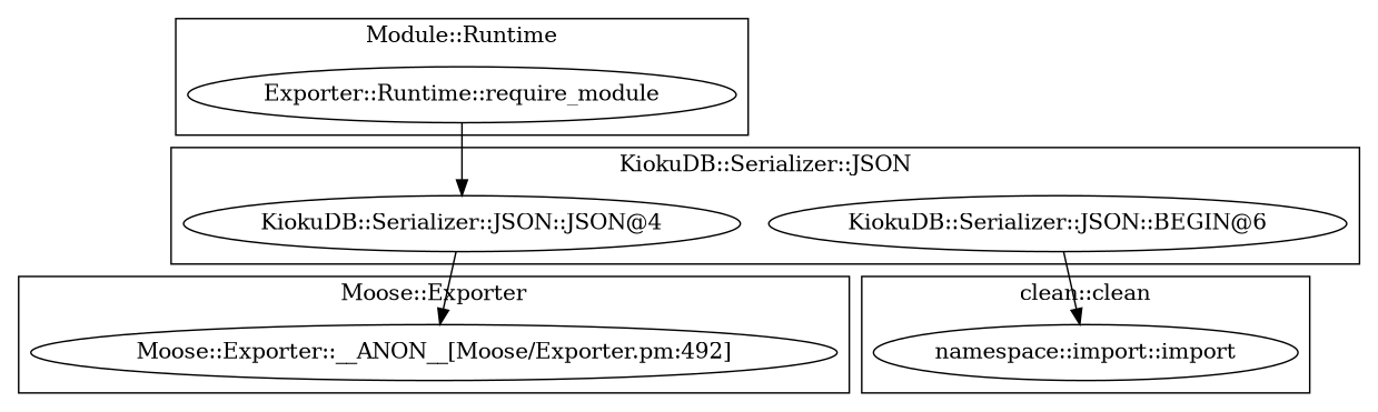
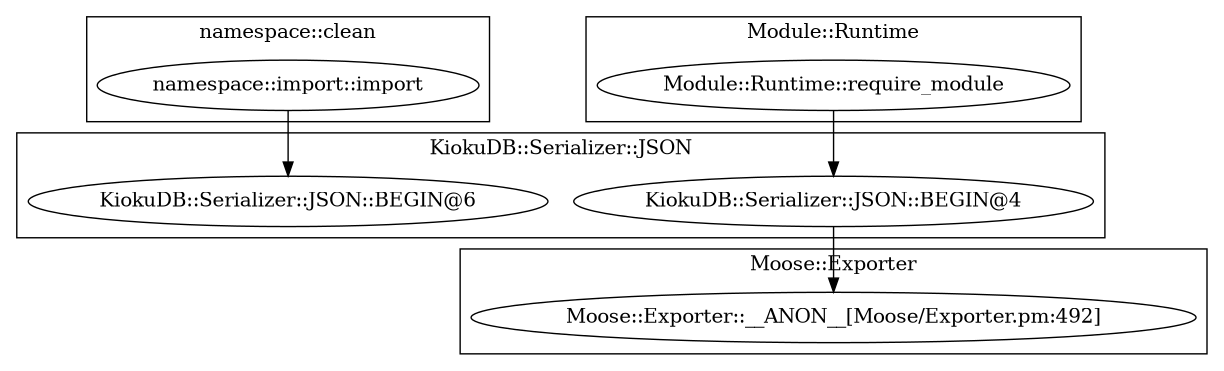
  digraph {
    n1 [label="namespace::import::import"]
-   "Module::Runtime::require_module" [label="Exporter::Runtime::require_module"]
-   "KiokuDB::Serializer::JSON::BEGIN@4" [label="KiokuDB::Serializer::JSON::JSON@4"]
+   "Module::Runtime::require_module"
+   "KiokuDB::Serializer::JSON::BEGIN@4"
    "KiokuDB::Serializer::JSON::BEGIN@6"
    "Moose::Exporter::__ANON__[Moose/Exporter.pm:492]"
    subgraph cluster_1 {
-     label="clean::clean"
+     label="namespace::clean"
      n1
    }
    subgraph cluster_2 {
      label="Module::Runtime"
      "Module::Runtime::require_module"
    }
    subgraph cluster_3 {
      label="KiokuDB::Serializer::JSON"
      "KiokuDB::Serializer::JSON::BEGIN@4"
      "KiokuDB::Serializer::JSON::BEGIN@6"
    }
    subgraph cluster_4 {
      label="Moose::Exporter"
      "Moose::Exporter::__ANON__[Moose/Exporter.pm:492]"
    }
    "Module::Runtime::require_module" -> "KiokuDB::Serializer::JSON::BEGIN@4"
    "KiokuDB::Serializer::JSON::BEGIN@4" -> "Moose::Exporter::__ANON__[Moose/Exporter.pm:492]"
-   "KiokuDB::Serializer::JSON::BEGIN@6" -> n1
+   n1 -> "KiokuDB::Serializer::JSON::BEGIN@6"
  }
